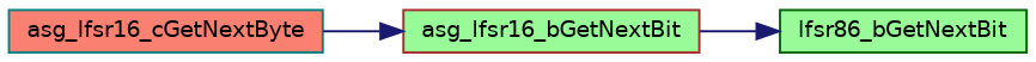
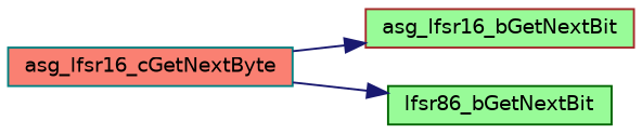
  digraph {
    rankdir=LR
    node [fillcolor=palegreen fontname=Helvetica fontsize=10 shape=record style=filled]
    edge [color=midnightblue fontname=Helvetica fontsize=10 labelfontname=Helvetica labelfontsize=10 style=solid]
    n1 [color=teal fillcolor=salmon fontcolor=black height=0.2 label=asg_lfsr16_cGetNextByte width=0.4]
    n2 [color=brown height=0.2 label=asg_lfsr16_bGetNextBit width=0.4]
    n3 [color=darkgreen height=0.2 label=lfsr86_bGetNextBit width=0.4]
    n1 -> n2
-   n2 -> n3
+   n1 -> n3
  }
